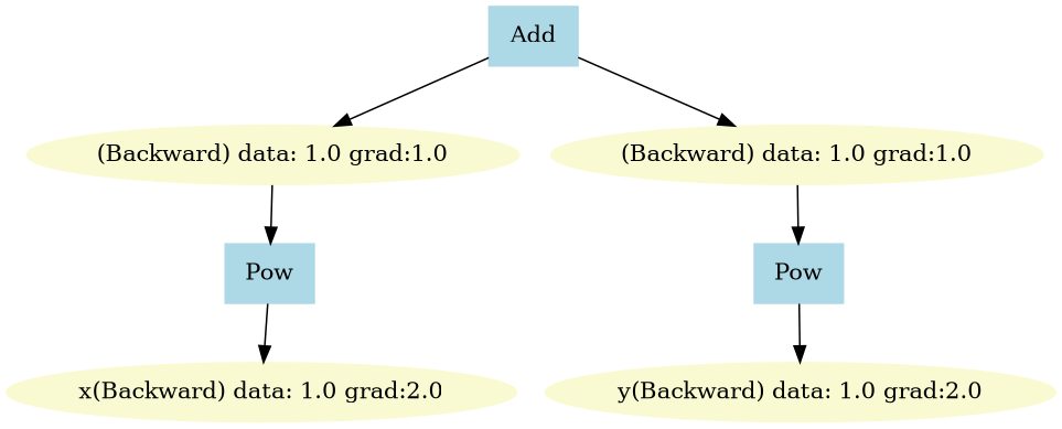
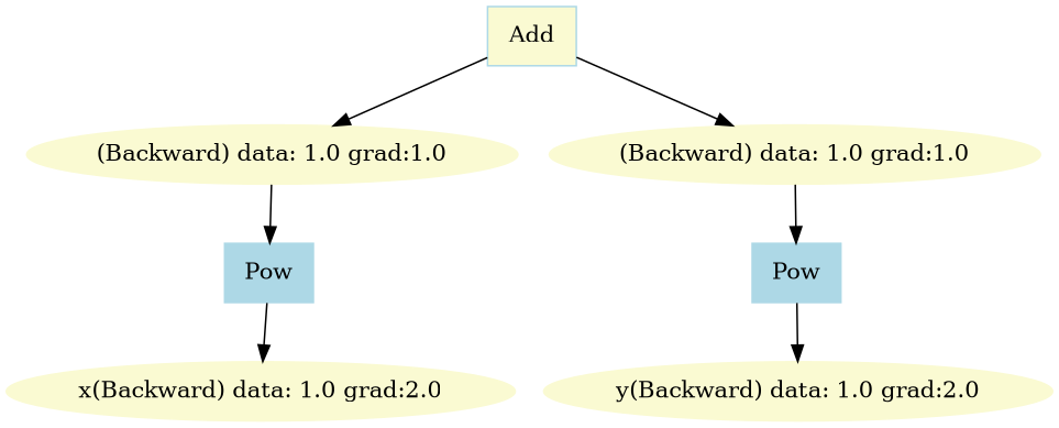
  digraph {
    node [color=lightgoldenrodyellow style=filled]
-   n1 [color=lightblue label=Add shape=box]
+   n1 [color=lightblue label=Add shape=box fillcolor=lightgoldenrodyellow]
    n2 [label="(Backward) data: 1.0 grad:1.0"]
    n3 [label="(Backward) data: 1.0 grad:1.0"]
    n4 [color=lightblue label=Pow shape=box]
    n5 [color=lightblue label=Pow shape=box]
    n6 [label="x(Backward) data: 1.0 grad:2.0"]
    n7 [label="y(Backward) data: 1.0 grad:2.0"]
    n1 -> n2
    n1 -> n3
    n2 -> n4
    n3 -> n5
    n4 -> n6
    n5 -> n7
  }
